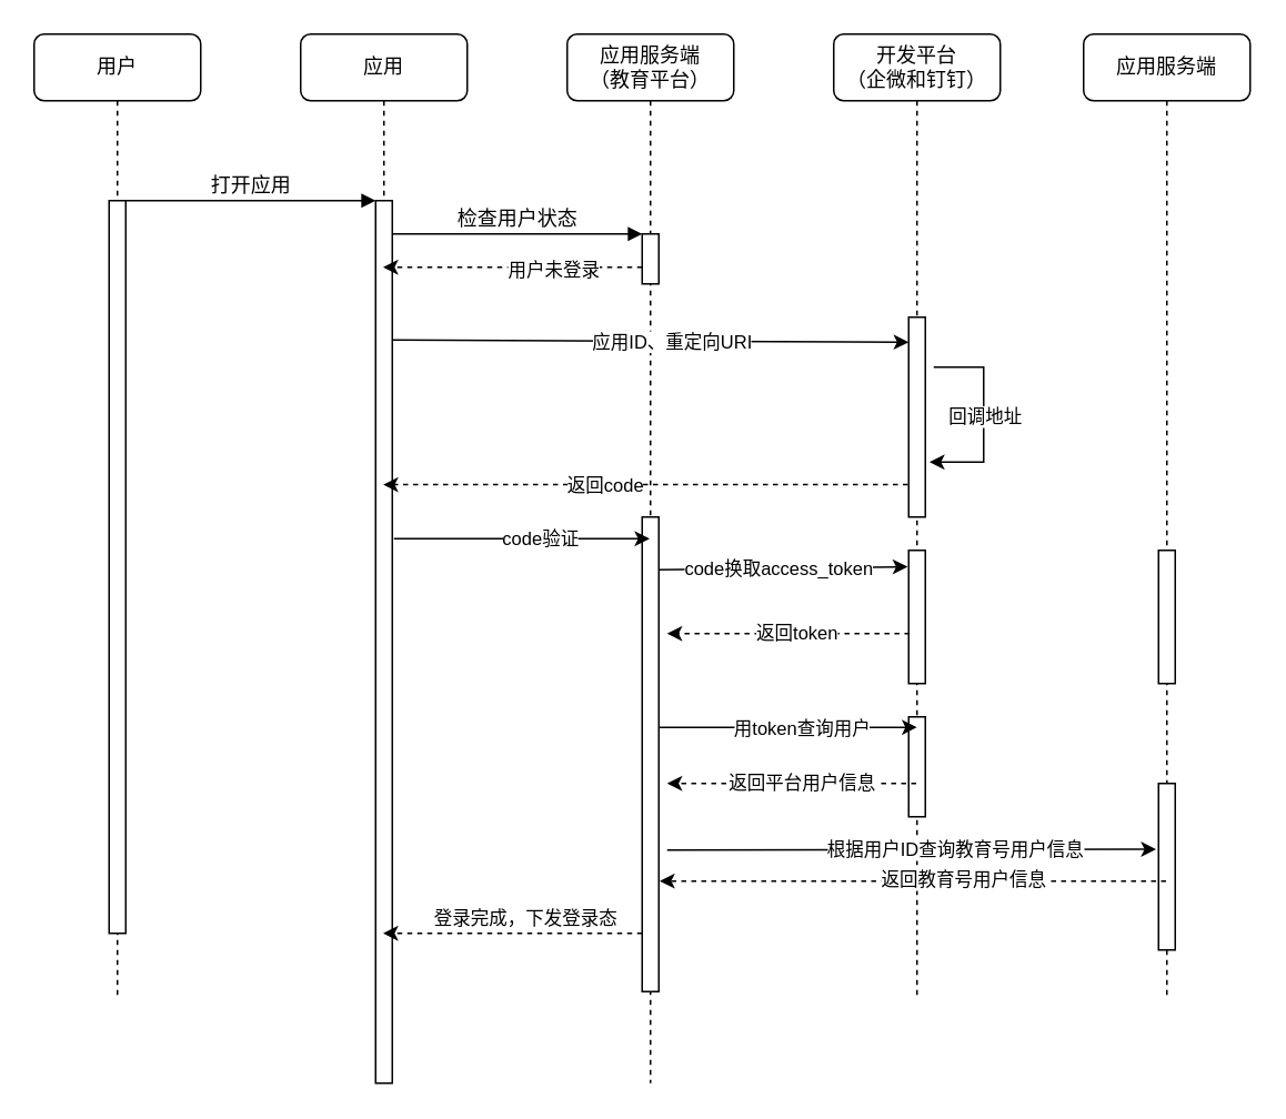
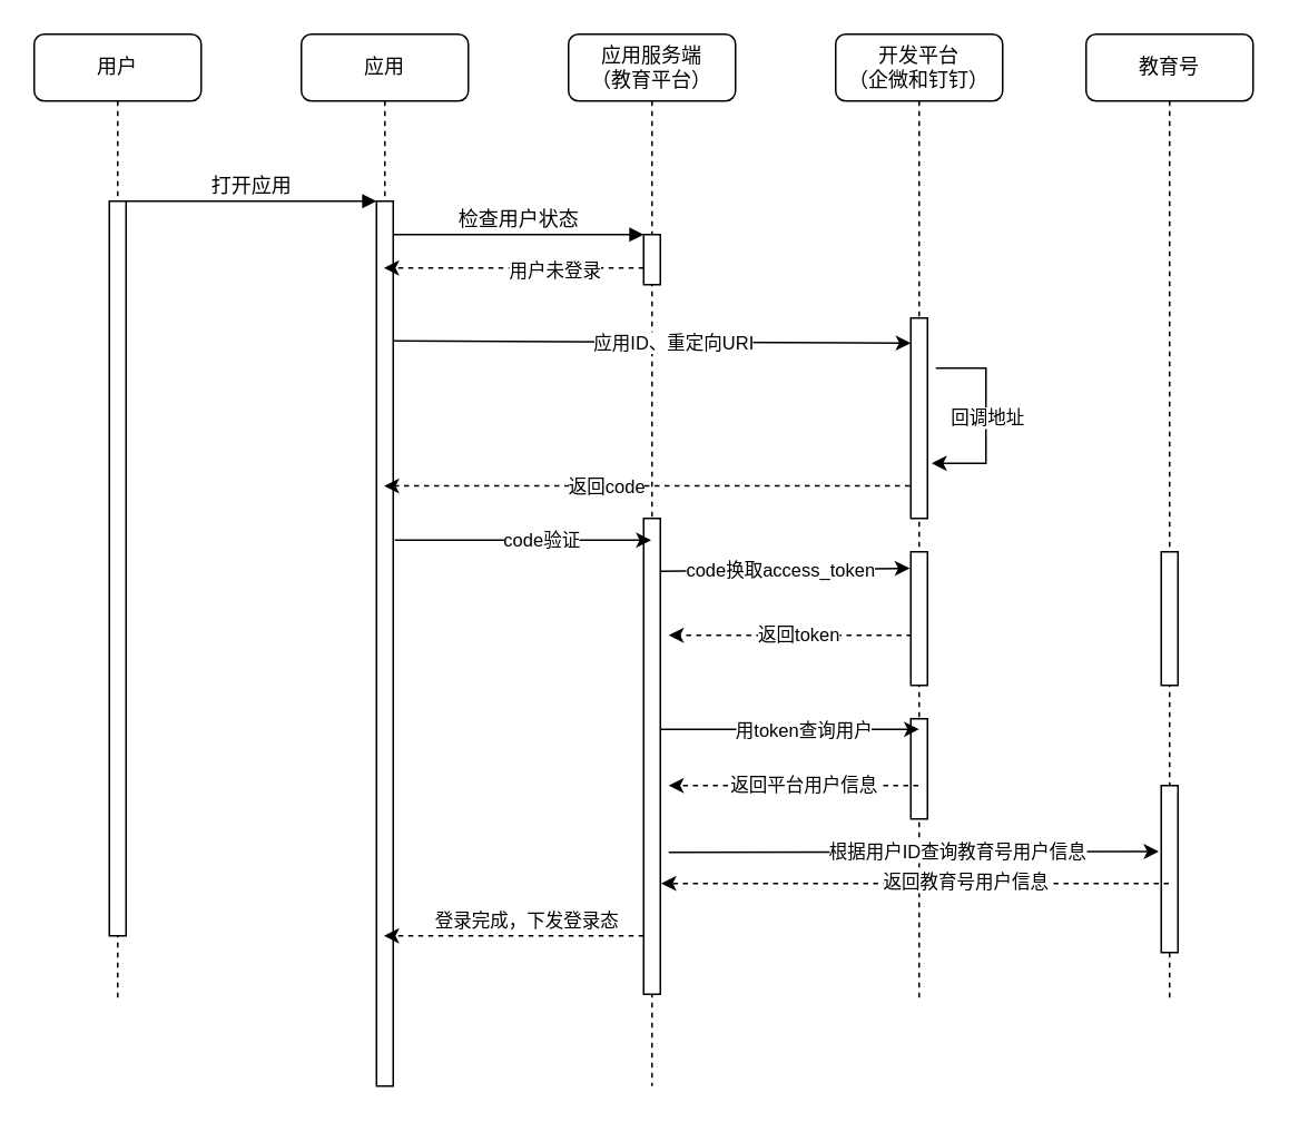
  <mxCell id="0" />
  <mxCell id="1" parent="0" />
  <mxCell id="2" value="应用" style="shape=umlLifeline;perimeter=lifelinePerimeter;whiteSpace=wrap;html=1;container=1;collapsible=0;recursiveResize=0;outlineConnect=0;rounded=1;shadow=0;comic=0;labelBackgroundColor=none;strokeWidth=1;fontFamily=Verdana;fontSize=12;align=center;" vertex="1" parent="1"><mxGeometry x="180" y="20" width="100" height="630" as="geometry" /></mxCell>
  <mxCell id="3" style="edgeStyle=none;rounded=0;orthogonalLoop=1;jettySize=auto;html=1;dashed=1;elbow=vertical;" edge="1" parent="2" source="4" target="2"><mxGeometry relative="1" as="geometry" /></mxCell>
  <mxCell id="4" value="" style="html=1;points=[];perimeter=orthogonalPerimeter;rounded=0;shadow=0;comic=0;labelBackgroundColor=none;strokeWidth=1;fontFamily=Verdana;fontSize=12;align=center;" vertex="1" parent="2"><mxGeometry x="45" y="100" width="10" height="530" as="geometry" /></mxCell>
  <mxCell id="5" value="应用服务端&lt;br style=&quot;border-color: var(--border-color);&quot;&gt;（教育平台）" style="shape=umlLifeline;perimeter=lifelinePerimeter;whiteSpace=wrap;html=1;container=1;collapsible=0;recursiveResize=0;outlineConnect=0;rounded=1;shadow=0;comic=0;labelBackgroundColor=none;strokeWidth=1;fontFamily=Verdana;fontSize=12;align=center;" vertex="1" parent="1"><mxGeometry x="340" y="20" width="100" height="630" as="geometry" /></mxCell>
  <mxCell id="6" value="" style="html=1;points=[];perimeter=orthogonalPerimeter;rounded=0;shadow=0;comic=0;labelBackgroundColor=none;strokeWidth=1;fontFamily=Verdana;fontSize=12;align=center;" vertex="1" parent="5"><mxGeometry x="45" y="120" width="10" height="30" as="geometry" /></mxCell>
  <mxCell id="7" style="edgeStyle=none;rounded=0;orthogonalLoop=1;jettySize=auto;html=1;elbow=vertical;" edge="1" parent="5" source="8" target="5"><mxGeometry relative="1" as="geometry" /></mxCell>
  <mxCell id="8" value="" style="html=1;points=[];perimeter=orthogonalPerimeter;rounded=0;shadow=0;comic=0;labelBackgroundColor=none;strokeWidth=1;fontFamily=Verdana;fontSize=12;align=center;" vertex="1" parent="5"><mxGeometry x="45" y="290" width="10" height="285" as="geometry" /></mxCell>
  <mxCell id="9" value="开发平台&lt;br&gt;（企微和钉钉）" style="shape=umlLifeline;perimeter=lifelinePerimeter;whiteSpace=wrap;html=1;container=1;collapsible=0;recursiveResize=0;outlineConnect=0;rounded=1;shadow=0;comic=0;labelBackgroundColor=none;strokeWidth=1;fontFamily=Verdana;fontSize=12;align=center;" vertex="1" parent="1"><mxGeometry x="500" y="20" width="100" height="580" as="geometry" /></mxCell>
  <mxCell id="10" value="" style="html=1;points=[];perimeter=orthogonalPerimeter;rounded=0;shadow=0;comic=0;labelBackgroundColor=none;strokeWidth=1;fontFamily=Verdana;fontSize=12;align=center;" vertex="1" parent="9"><mxGeometry x="45" y="170" width="10" height="120" as="geometry" /></mxCell>
  <mxCell id="11" value="" style="html=1;points=[];perimeter=orthogonalPerimeter;rounded=0;shadow=0;comic=0;labelBackgroundColor=none;strokeWidth=1;fontFamily=Verdana;fontSize=12;align=center;" vertex="1" parent="9"><mxGeometry x="45" y="310" width="10" height="80" as="geometry" /></mxCell>
  <mxCell id="12" value="" style="html=1;points=[];perimeter=orthogonalPerimeter;rounded=0;shadow=0;comic=0;labelBackgroundColor=none;strokeWidth=1;fontFamily=Verdana;fontSize=12;align=center;" vertex="1" parent="9"><mxGeometry x="45" y="410" width="10" height="60" as="geometry" /></mxCell>
  <mxCell id="13" value="" style="endArrow=classic;html=1;rounded=0;edgeStyle=entityRelationEdgeStyle;elbow=vertical;entryX=1.25;entryY=0.725;entryDx=0;entryDy=0;entryPerimeter=0;" edge="1" parent="9" target="10"><mxGeometry width="50" height="50" relative="1" as="geometry"><mxPoint x="60" y="200" as="sourcePoint" /><mxPoint x="220" y="300" as="targetPoint" /><Array as="points"><mxPoint x="100" y="210" /></Array></mxGeometry></mxCell>
  <mxCell id="14" value="回调地址" style="edgeLabel;html=1;align=center;verticalAlign=middle;resizable=0;points=[];" vertex="1" connectable="0" parent="13"><mxGeometry x="-0.007" relative="1" as="geometry"><mxPoint as="offset" /></mxGeometry></mxCell>
  <mxCell id="15" value="用户" style="shape=umlLifeline;perimeter=lifelinePerimeter;whiteSpace=wrap;html=1;container=1;collapsible=0;recursiveResize=0;outlineConnect=0;rounded=1;shadow=0;comic=0;labelBackgroundColor=none;strokeWidth=1;fontFamily=Verdana;fontSize=12;align=center;" vertex="1" parent="1"><mxGeometry x="20" y="20" width="100" height="580" as="geometry" /></mxCell>
  <mxCell id="16" value="" style="html=1;points=[];perimeter=orthogonalPerimeter;rounded=0;shadow=0;comic=0;labelBackgroundColor=none;strokeWidth=1;fontFamily=Verdana;fontSize=12;align=center;" vertex="1" parent="15"><mxGeometry x="45" y="100" width="10" height="440" as="geometry" /></mxCell>
  <mxCell id="17" value="打开应用" style="html=1;verticalAlign=bottom;endArrow=block;entryX=0;entryY=0;labelBackgroundColor=none;fontFamily=Verdana;fontSize=12;edgeStyle=elbowEdgeStyle;elbow=vertical;" edge="1" parent="1" source="16" target="4"><mxGeometry relative="1" as="geometry"><mxPoint x="140" y="130" as="sourcePoint" /></mxGeometry></mxCell>
  <mxCell id="18" value="检查用户状态" style="html=1;verticalAlign=bottom;endArrow=block;entryX=0;entryY=0;labelBackgroundColor=none;fontFamily=Verdana;fontSize=12;edgeStyle=elbowEdgeStyle;elbow=vertical;" edge="1" parent="1" source="4" target="6"><mxGeometry relative="1" as="geometry"><mxPoint x="290" y="140" as="sourcePoint" /></mxGeometry></mxCell>
- <mxCell id="19" value="应用服务端" style="shape=umlLifeline;perimeter=lifelinePerimeter;whiteSpace=wrap;html=1;container=1;collapsible=0;recursiveResize=0;outlineConnect=0;rounded=1;shadow=0;comic=0;labelBackgroundColor=none;strokeWidth=1;fontFamily=Verdana;fontSize=12;align=center;" vertex="1" parent="1"><mxGeometry x="650" y="20" width="100" height="580" as="geometry" /></mxCell>
+ <mxCell id="19" value="教育号" style="shape=umlLifeline;perimeter=lifelinePerimeter;whiteSpace=wrap;html=1;container=1;collapsible=0;recursiveResize=0;outlineConnect=0;rounded=1;shadow=0;comic=0;labelBackgroundColor=none;strokeWidth=1;fontFamily=Verdana;fontSize=12;align=center;" vertex="1" parent="1"><mxGeometry x="650" y="20" width="100" height="580" as="geometry" /></mxCell>
  <mxCell id="20" style="edgeStyle=none;rounded=0;orthogonalLoop=1;jettySize=auto;html=1;" edge="1" parent="19"><mxGeometry relative="1" as="geometry"><mxPoint x="55" y="235" as="sourcePoint" /><mxPoint x="55" y="235" as="targetPoint" /></mxGeometry></mxCell>
  <mxCell id="21" value="" style="edgeStyle=none;rounded=0;orthogonalLoop=1;jettySize=auto;html=1;" edge="1" parent="19"><mxGeometry relative="1" as="geometry"><mxPoint x="55" y="250" as="sourcePoint" /><mxPoint x="55" y="250" as="targetPoint" /></mxGeometry></mxCell>
  <mxCell id="22" value="" style="html=1;points=[];perimeter=orthogonalPerimeter;rounded=0;shadow=0;comic=0;labelBackgroundColor=none;strokeWidth=1;fontFamily=Verdana;fontSize=12;align=center;" vertex="1" parent="19"><mxGeometry x="45" y="310" width="10" height="80" as="geometry" /></mxCell>
  <mxCell id="23" value="" style="html=1;points=[];perimeter=orthogonalPerimeter;rounded=0;shadow=0;comic=0;labelBackgroundColor=none;strokeWidth=1;fontFamily=Verdana;fontSize=12;align=center;" vertex="1" parent="19"><mxGeometry x="45" y="450" width="10" height="100" as="geometry" /></mxCell>
  <mxCell id="24" style="rounded=0;orthogonalLoop=1;jettySize=auto;html=1;dashed=1;" edge="1" parent="1" source="6" target="2"><mxGeometry relative="1" as="geometry"><mxPoint x="390" y="180" as="sourcePoint" /><Array as="points"><mxPoint x="300" y="160" /></Array></mxGeometry></mxCell>
  <mxCell id="25" value="用户未登录" style="edgeLabel;html=1;align=center;verticalAlign=middle;resizable=0;points=[];" vertex="1" connectable="0" parent="24"><mxGeometry x="-0.308" y="1" relative="1" as="geometry"><mxPoint as="offset" /></mxGeometry></mxCell>
  <mxCell id="26" style="rounded=0;orthogonalLoop=1;jettySize=auto;html=1;exitX=1.05;exitY=0.158;exitDx=0;exitDy=0;exitPerimeter=0;entryX=0;entryY=0.125;entryDx=0;entryDy=0;entryPerimeter=0;" edge="1" parent="1" source="4" target="10"><mxGeometry relative="1" as="geometry" /></mxCell>
  <mxCell id="27" value="应用ID、重定向URI" style="edgeLabel;html=1;align=center;verticalAlign=middle;resizable=0;points=[];" vertex="1" connectable="0" parent="26"><mxGeometry x="0.081" y="1" relative="1" as="geometry"><mxPoint y="1" as="offset" /></mxGeometry></mxCell>
  <mxCell id="28" style="rounded=0;orthogonalLoop=1;jettySize=auto;html=1;elbow=vertical;dashed=1;exitX=-0.05;exitY=0.838;exitDx=0;exitDy=0;exitPerimeter=0;" edge="1" parent="1" source="10" target="2"><mxGeometry relative="1" as="geometry" /></mxCell>
  <mxCell id="29" value="返回code" style="edgeLabel;html=1;align=center;verticalAlign=middle;resizable=0;points=[];" vertex="1" connectable="0" parent="28"><mxGeometry x="0.153" relative="1" as="geometry"><mxPoint as="offset" /></mxGeometry></mxCell>
  <mxCell id="30" style="rounded=0;orthogonalLoop=1;jettySize=auto;html=1;elbow=vertical;exitX=1.1;exitY=0.383;exitDx=0;exitDy=0;exitPerimeter=0;" edge="1" parent="1" source="4" target="5"><mxGeometry relative="1" as="geometry"><mxPoint x="240" y="380" as="sourcePoint" /><mxPoint x="380" y="380" as="targetPoint" /></mxGeometry></mxCell>
  <mxCell id="31" value="code验证" style="edgeLabel;html=1;align=center;verticalAlign=middle;resizable=0;points=[];" vertex="1" connectable="0" parent="30"><mxGeometry x="0.139" relative="1" as="geometry"><mxPoint as="offset" /></mxGeometry></mxCell>
  <mxCell id="32" style="rounded=0;orthogonalLoop=1;jettySize=auto;html=1;elbow=vertical;exitX=0.995;exitY=0.111;exitDx=0;exitDy=0;exitPerimeter=0;entryX=-0.058;entryY=0.123;entryDx=0;entryDy=0;entryPerimeter=0;" edge="1" parent="1" source="8" target="11"><mxGeometry relative="1" as="geometry"><mxPoint x="400" y="390" as="sourcePoint" /></mxGeometry></mxCell>
  <mxCell id="33" value="code换取access_token" style="edgeLabel;html=1;align=center;verticalAlign=middle;resizable=0;points=[];" vertex="1" connectable="0" parent="32"><mxGeometry x="0.243" y="-1" relative="1" as="geometry"><mxPoint x="-21" y="-1" as="offset" /></mxGeometry></mxCell>
  <mxCell id="34" style="rounded=0;orthogonalLoop=1;jettySize=auto;html=1;elbow=vertical;dashed=1;exitX=0.047;exitY=0.625;exitDx=0;exitDy=0;exitPerimeter=0;" edge="1" parent="1" source="11"><mxGeometry relative="1" as="geometry"><mxPoint x="532" y="460" as="sourcePoint" /><mxPoint x="400" y="380" as="targetPoint" /></mxGeometry></mxCell>
  <mxCell id="35" value="返回token" style="edgeLabel;html=1;align=center;verticalAlign=middle;resizable=0;points=[];" vertex="1" connectable="0" parent="34"><mxGeometry x="-0.314" y="-1" relative="1" as="geometry"><mxPoint x="-18" as="offset" /></mxGeometry></mxCell>
  <mxCell id="36" style="edgeStyle=none;rounded=0;orthogonalLoop=1;jettySize=auto;html=1;entryX=0.5;entryY=0.105;entryDx=0;entryDy=0;entryPerimeter=0;elbow=vertical;" edge="1" parent="1" source="8" target="12"><mxGeometry relative="1" as="geometry" /></mxCell>
  <mxCell id="37" value="用token查询用户" style="edgeLabel;html=1;align=center;verticalAlign=middle;resizable=0;points=[];" vertex="1" connectable="0" parent="36"><mxGeometry x="0.265" relative="1" as="geometry"><mxPoint x="-13" as="offset" /></mxGeometry></mxCell>
  <mxCell id="38" style="rounded=0;orthogonalLoop=1;jettySize=auto;html=1;elbow=vertical;dashed=1;" edge="1" parent="1" target="2" source="8"><mxGeometry relative="1" as="geometry"><mxPoint x="390" y="540" as="sourcePoint" /><mxPoint x="240" y="610" as="targetPoint" /><Array as="points"><mxPoint x="240" y="560" /></Array></mxGeometry></mxCell>
  <mxCell id="39" value="登录完成，下发登录态" style="edgeLabel;html=1;align=center;verticalAlign=middle;resizable=0;points=[];" vertex="1" connectable="0" parent="38"><mxGeometry x="-0.314" y="-1" relative="1" as="geometry"><mxPoint x="-18" y="-9" as="offset" /></mxGeometry></mxCell>
  <mxCell id="40" style="edgeStyle=none;rounded=0;orthogonalLoop=1;jettySize=auto;html=1;elbow=vertical;dashed=1;" edge="1" parent="1" source="9"><mxGeometry relative="1" as="geometry"><mxPoint x="692" y="490" as="sourcePoint" /><mxPoint x="400" y="470" as="targetPoint" /></mxGeometry></mxCell>
  <mxCell id="41" value="返回平台用户信息" style="edgeLabel;html=1;align=center;verticalAlign=middle;resizable=0;points=[];" vertex="1" connectable="0" parent="40"><mxGeometry x="-0.314" y="-1" relative="1" as="geometry"><mxPoint x="-18" as="offset" /></mxGeometry></mxCell>
  <mxCell id="42" style="edgeStyle=none;rounded=0;orthogonalLoop=1;jettySize=auto;html=1;entryX=-0.15;entryY=0.395;entryDx=0;entryDy=0;entryPerimeter=0;elbow=vertical;" edge="1" parent="1" target="23"><mxGeometry relative="1" as="geometry"><mxPoint x="400" y="510" as="sourcePoint" /><mxPoint x="560" y="450" as="targetPoint" /></mxGeometry></mxCell>
  <mxCell id="43" value="根据用户ID查询教育号用户信息" style="edgeLabel;html=1;align=center;verticalAlign=middle;resizable=0;points=[];" vertex="1" connectable="0" parent="42"><mxGeometry x="0.265" relative="1" as="geometry"><mxPoint x="-13" as="offset" /></mxGeometry></mxCell>
  <mxCell id="44" style="edgeStyle=none;rounded=0;orthogonalLoop=1;jettySize=auto;html=1;elbow=vertical;dashed=1;entryX=1.05;entryY=0.767;entryDx=0;entryDy=0;entryPerimeter=0;" edge="1" parent="1" source="19" target="8"><mxGeometry relative="1" as="geometry"><mxPoint x="560" y="480" as="sourcePoint" /><mxPoint x="410" y="480" as="targetPoint" /></mxGeometry></mxCell>
  <mxCell id="45" value="返回教育号用户信息" style="edgeLabel;html=1;align=center;verticalAlign=middle;resizable=0;points=[];" vertex="1" connectable="0" parent="44"><mxGeometry x="-0.314" y="-1" relative="1" as="geometry"><mxPoint x="-18" as="offset" /></mxGeometry></mxCell>
